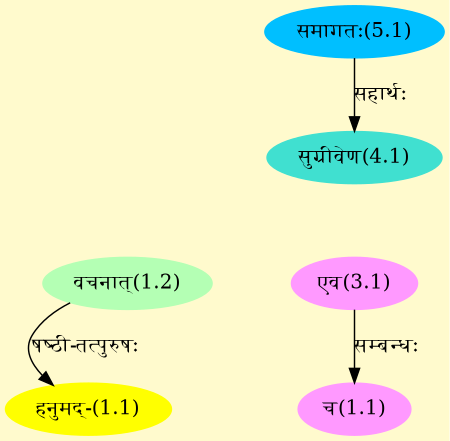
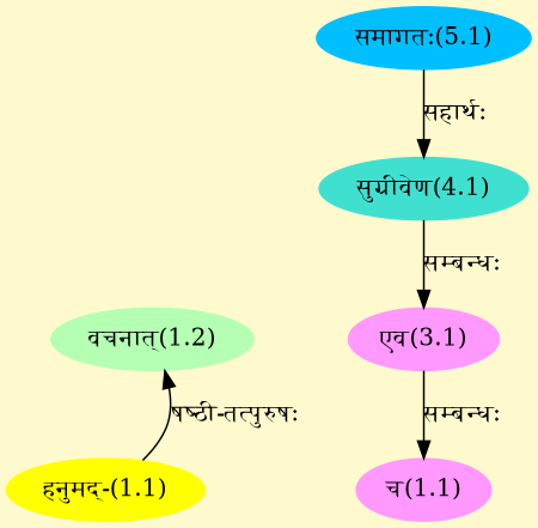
  digraph {
    bgcolor=lemonchiffon1
    compound=true
    rankdir=BT
    node [color="#FF99FF" style=filled]
    edge [dir=back]
    n1 [color="#FFFF00" label="हनुमद्-(1.1)"]
    n2 [color="#B4FFB4" label="वचनात्(1.2)"]
    n3 [color="#00BFFF" label="समागतः(5.1)"]
    n4 [label="च(1.1)"]
    n5 [label="एव(3.1)"]
    n6 [color="#40E0D0" label="सुग्रीवेण(4.1)"]
-   n1 -> n2 [label="षष्ठी-तत्पुरुषः"]
+   n2 -> n1 [label="षष्ठी-तत्पुरुषः"]
    n4 -> n5 [label="सम्बन्धः"]
+   n5 -> n6 [label="सम्बन्धः"]
    n6 -> n3 [label="सहार्थः"]
  }
